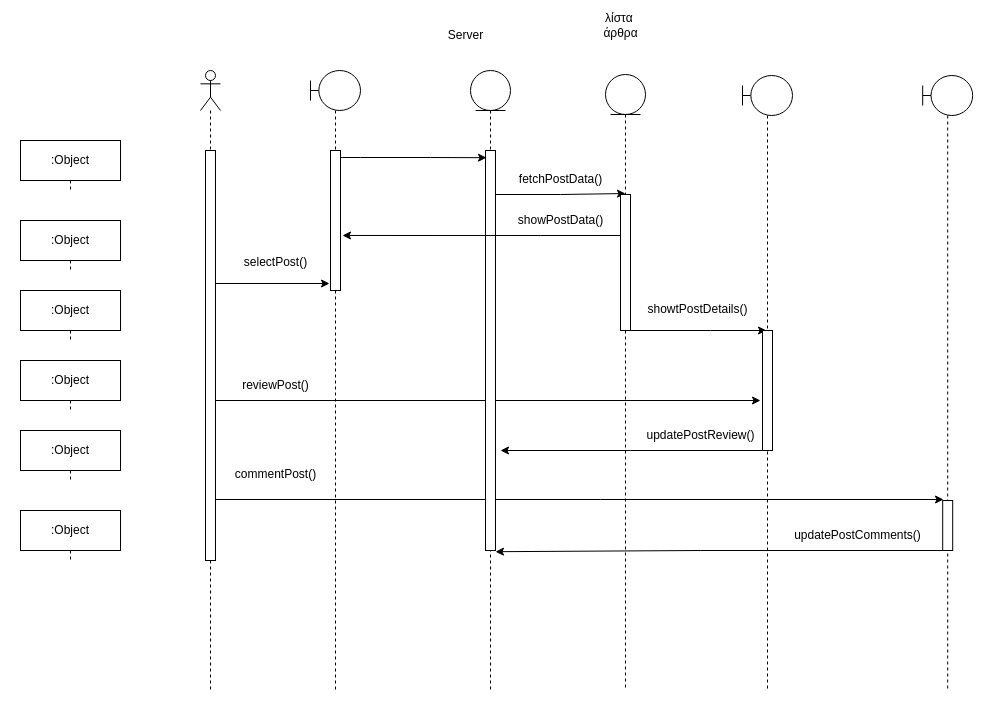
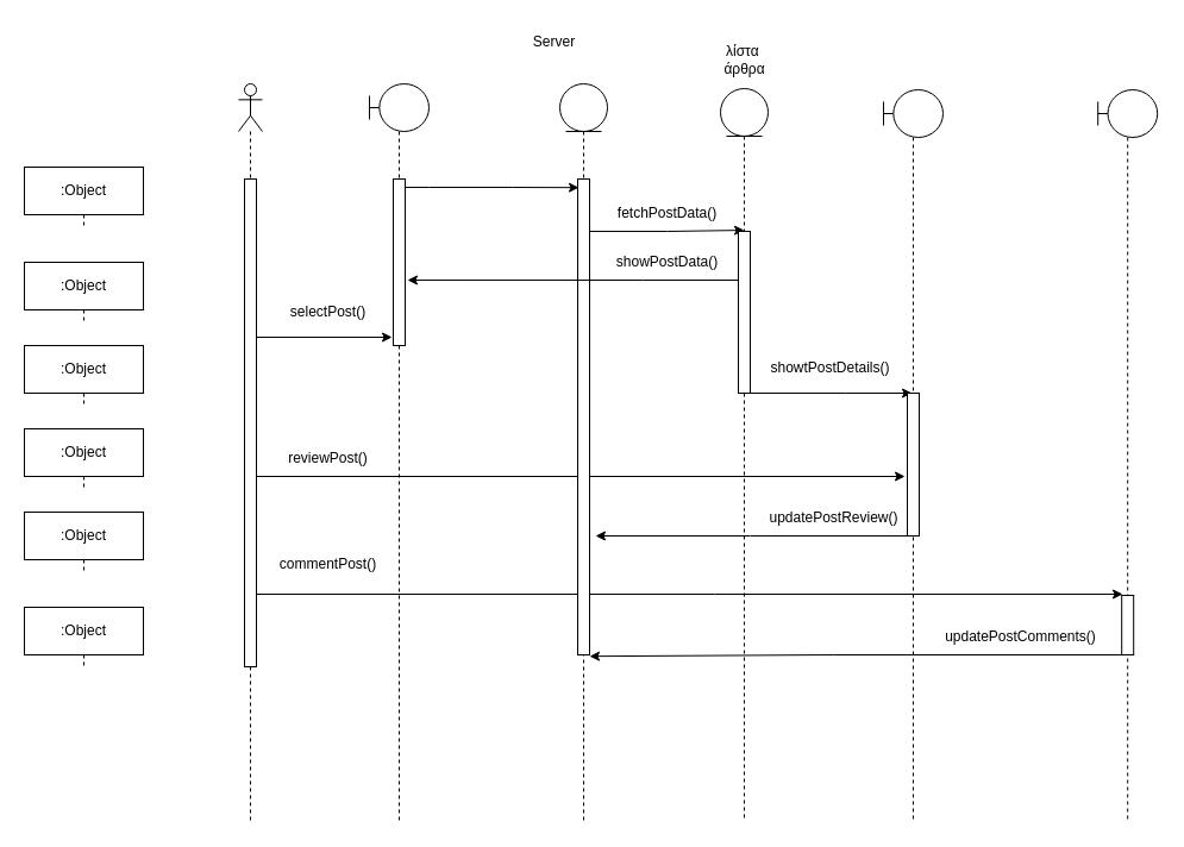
  <mxCell id="0" />
  <mxCell id="1" parent="0" />
  <mxCell id="2" value="" style="shape=umlLifeline;perimeter=lifelinePerimeter;whiteSpace=wrap;html=1;container=1;dropTarget=0;collapsible=0;recursiveResize=0;outlineConnect=0;portConstraint=eastwest;newEdgeStyle={&quot;edgeStyle&quot;:&quot;elbowEdgeStyle&quot;,&quot;elbow&quot;:&quot;vertical&quot;,&quot;curved&quot;:0,&quot;rounded&quot;:0};participant=umlBoundary;" vertex="1" parent="1"><mxGeometry x="922.19" y="75" width="50" height="615" as="geometry" /></mxCell>
  <mxCell id="3" value="" style="shape=umlLifeline;perimeter=lifelinePerimeter;whiteSpace=wrap;html=1;container=1;dropTarget=0;collapsible=0;recursiveResize=0;outlineConnect=0;portConstraint=eastwest;newEdgeStyle={&quot;edgeStyle&quot;:&quot;elbowEdgeStyle&quot;,&quot;elbow&quot;:&quot;vertical&quot;,&quot;curved&quot;:0,&quot;rounded&quot;:0};participant=umlBoundary;" vertex="1" parent="1"><mxGeometry x="310" y="70" width="50" height="620" as="geometry" /></mxCell>
  <mxCell id="4" value="" style="shape=umlLifeline;perimeter=lifelinePerimeter;whiteSpace=wrap;html=1;container=1;dropTarget=0;collapsible=0;recursiveResize=0;outlineConnect=0;portConstraint=eastwest;newEdgeStyle={&quot;edgeStyle&quot;:&quot;elbowEdgeStyle&quot;,&quot;elbow&quot;:&quot;vertical&quot;,&quot;curved&quot;:0,&quot;rounded&quot;:0};participant=umlBoundary;" vertex="1" parent="1"><mxGeometry x="742" y="75" width="50" height="615" as="geometry" /></mxCell>
  <mxCell id="5" value="" style="shape=umlLifeline;perimeter=lifelinePerimeter;whiteSpace=wrap;html=1;container=1;dropTarget=0;collapsible=0;recursiveResize=0;outlineConnect=0;portConstraint=eastwest;newEdgeStyle={&quot;edgeStyle&quot;:&quot;elbowEdgeStyle&quot;,&quot;elbow&quot;:&quot;vertical&quot;,&quot;curved&quot;:0,&quot;rounded&quot;:0};participant=umlEntity;" vertex="1" parent="1"><mxGeometry x="470" y="70" width="40" height="620" as="geometry" /></mxCell>
  <mxCell id="6" value="" style="shape=umlLifeline;perimeter=lifelinePerimeter;whiteSpace=wrap;html=1;container=1;dropTarget=0;collapsible=0;recursiveResize=0;outlineConnect=0;portConstraint=eastwest;newEdgeStyle={&quot;edgeStyle&quot;:&quot;elbowEdgeStyle&quot;,&quot;elbow&quot;:&quot;vertical&quot;,&quot;curved&quot;:0,&quot;rounded&quot;:0};participant=umlActor;" vertex="1" parent="1"><mxGeometry x="200" y="70" width="20" height="620" as="geometry" /></mxCell>
  <mxCell id="7" value="Server" style="text;html=1;align=center;verticalAlign=middle;resizable=0;points=[];autosize=1;strokeColor=none;fillColor=none;" vertex="1" parent="1"><mxGeometry x="435" y="20" width="60" height="30" as="geometry" /></mxCell>
  <mxCell id="8" value=":Object" style="shape=umlLifeline;perimeter=lifelinePerimeter;whiteSpace=wrap;html=1;container=1;collapsible=0;recursiveResize=0;outlineConnect=0;" vertex="1" parent="1"><mxGeometry x="20" y="360" width="100" height="50" as="geometry" /></mxCell>
  <mxCell id="9" value=":Object" style="shape=umlLifeline;perimeter=lifelinePerimeter;whiteSpace=wrap;html=1;container=1;collapsible=0;recursiveResize=0;outlineConnect=0;" vertex="1" parent="1"><mxGeometry x="20" y="430" width="100" height="50" as="geometry" /></mxCell>
  <mxCell id="10" value=":Object" style="shape=umlLifeline;perimeter=lifelinePerimeter;whiteSpace=wrap;html=1;container=1;collapsible=0;recursiveResize=0;outlineConnect=0;" vertex="1" parent="1"><mxGeometry x="20" y="510" width="100" height="50" as="geometry" /></mxCell>
  <mxCell id="11" value=":Object" style="shape=umlLifeline;perimeter=lifelinePerimeter;whiteSpace=wrap;html=1;container=1;collapsible=0;recursiveResize=0;outlineConnect=0;" vertex="1" parent="1"><mxGeometry x="20" y="140" width="100" height="50" as="geometry" /></mxCell>
  <mxCell id="12" value=":Object" style="shape=umlLifeline;perimeter=lifelinePerimeter;whiteSpace=wrap;html=1;container=1;collapsible=0;recursiveResize=0;outlineConnect=0;" vertex="1" parent="1"><mxGeometry x="20" y="220" width="100" height="50" as="geometry" /></mxCell>
  <mxCell id="13" value=":Object" style="shape=umlLifeline;perimeter=lifelinePerimeter;whiteSpace=wrap;html=1;container=1;collapsible=0;recursiveResize=0;outlineConnect=0;" vertex="1" parent="1"><mxGeometry x="20" y="290" width="100" height="50" as="geometry" /></mxCell>
  <mxCell id="14" value="" style="endArrow=classic;html=1;rounded=0;entryX=0.1;entryY=0.018;entryDx=0;entryDy=0;entryPerimeter=0;" edge="1" parent="1" target="34"><mxGeometry width="50" height="50" relative="1" as="geometry"><mxPoint x="334.5" y="157" as="sourcePoint" /><mxPoint x="489.5" y="157" as="targetPoint" /><Array as="points"><mxPoint x="360" y="157" /><mxPoint x="430" y="157" /></Array></mxGeometry></mxCell>
  <mxCell id="15" value="" style="endArrow=classic;html=1;rounded=0;entryX=-0.1;entryY=0.95;entryDx=0;entryDy=0;entryPerimeter=0;" edge="1" parent="1" target="32"><mxGeometry width="50" height="50" relative="1" as="geometry"><mxPoint x="209.5" y="283" as="sourcePoint" /><mxPoint x="335" y="283" as="targetPoint" /><Array as="points"><mxPoint x="240.5" y="283" /><mxPoint x="310.5" y="283" /></Array></mxGeometry></mxCell>
  <mxCell id="16" value="selectPost()" style="text;html=1;align=center;verticalAlign=middle;resizable=0;points=[];autosize=1;strokeColor=none;fillColor=none;" vertex="1" parent="1"><mxGeometry x="230" y="247" width="90" height="30" as="geometry" /></mxCell>
  <mxCell id="17" value="" style="shape=umlLifeline;perimeter=lifelinePerimeter;whiteSpace=wrap;html=1;container=1;dropTarget=0;collapsible=0;recursiveResize=0;outlineConnect=0;portConstraint=eastwest;newEdgeStyle={&quot;edgeStyle&quot;:&quot;elbowEdgeStyle&quot;,&quot;elbow&quot;:&quot;vertical&quot;,&quot;curved&quot;:0,&quot;rounded&quot;:0};participant=umlEntity;" vertex="1" parent="1"><mxGeometry x="605" y="74" width="40" height="616" as="geometry" /></mxCell>
- <mxCell id="18" value="λίστα&amp;nbsp;&lt;br&gt;άρθρα" style="text;html=1;align=center;verticalAlign=middle;resizable=0;points=[];autosize=1;strokeColor=none;fillColor=none;" vertex="1" parent="1"><mxGeometry x="590" y="5" width="60" height="40" as="geometry" /></mxCell>
+ <mxCell id="18" value="λίστα&amp;nbsp;&lt;br&gt;άρθρα" style="text;html=1;align=center;verticalAlign=middle;resizable=0;points=[];autosize=1;strokeColor=none;fillColor=none;" vertex="1" parent="1"><mxGeometry x="595" y="30" width="60" height="40" as="geometry" /></mxCell>
  <mxCell id="19" value="fetchPostData()" style="text;html=1;align=center;verticalAlign=middle;resizable=0;points=[];autosize=1;strokeColor=none;fillColor=none;" vertex="1" parent="1"><mxGeometry x="505" y="164" width="110" height="30" as="geometry" /></mxCell>
  <mxCell id="20" value="" style="endArrow=classic;html=1;rounded=0;entryX=0.5;entryY=-0.007;entryDx=0;entryDy=0;entryPerimeter=0;" edge="1" parent="1" target="37"><mxGeometry width="50" height="50" relative="1" as="geometry"><mxPoint x="489.5" y="194" as="sourcePoint" /><mxPoint x="624.5" y="194" as="targetPoint" /><Array as="points"><mxPoint x="560" y="194" /></Array></mxGeometry></mxCell>
  <mxCell id="21" value="showPostData()" style="text;html=1;align=center;verticalAlign=middle;resizable=0;points=[];autosize=1;strokeColor=none;fillColor=none;" vertex="1" parent="1"><mxGeometry x="505" y="205" width="110" height="30" as="geometry" /></mxCell>
  <mxCell id="22" value="showtPostDetails()" style="text;html=1;align=center;verticalAlign=middle;resizable=0;points=[];autosize=1;strokeColor=none;fillColor=none;" vertex="1" parent="1"><mxGeometry x="637" y="294" width="120" height="30" as="geometry" /></mxCell>
  <mxCell id="23" value="" style="endArrow=classic;html=1;rounded=0;" edge="1" parent="1" source="6"><mxGeometry width="50" height="50" relative="1" as="geometry"><mxPoint x="710" y="400" as="sourcePoint" /><mxPoint x="760" y="400" as="targetPoint" /><Array as="points"><mxPoint x="490" y="400" /></Array></mxGeometry></mxCell>
  <mxCell id="24" value="reviewPost()" style="text;html=1;align=center;verticalAlign=middle;resizable=0;points=[];autosize=1;strokeColor=none;fillColor=none;" vertex="1" parent="1"><mxGeometry x="230" y="370" width="90" height="30" as="geometry" /></mxCell>
  <mxCell id="25" value="" style="endArrow=classic;html=1;rounded=0;" edge="1" parent="1" source="4"><mxGeometry width="50" height="50" relative="1" as="geometry"><mxPoint x="710" y="400" as="sourcePoint" /><mxPoint x="500" y="450" as="targetPoint" /><Array as="points"><mxPoint x="630" y="450" /></Array></mxGeometry></mxCell>
  <mxCell id="26" value="updatePostReview()" style="text;html=1;align=center;verticalAlign=middle;resizable=0;points=[];autosize=1;strokeColor=none;fillColor=none;" vertex="1" parent="1"><mxGeometry x="635" y="420" width="130" height="30" as="geometry" /></mxCell>
  <mxCell id="27" value="" style="endArrow=classic;html=1;rounded=0;entryX=0.081;entryY=-0.02;entryDx=0;entryDy=0;entryPerimeter=0;" edge="1" parent="1" target="39"><mxGeometry width="50" height="50" relative="1" as="geometry"><mxPoint x="209.5" y="499" as="sourcePoint" /><mxPoint x="880" y="500" as="targetPoint" /><Array as="points"><mxPoint x="600" y="499" /></Array></mxGeometry></mxCell>
  <mxCell id="28" value="commentPost()" style="text;html=1;align=center;verticalAlign=middle;resizable=0;points=[];autosize=1;strokeColor=none;fillColor=none;" vertex="1" parent="1"><mxGeometry x="225" y="459" width="100" height="30" as="geometry" /></mxCell>
  <mxCell id="29" value="" style="endArrow=classic;html=1;rounded=0;entryX=1;entryY=1.003;entryDx=0;entryDy=0;entryPerimeter=0;" edge="1" parent="1" source="2" target="34"><mxGeometry width="50" height="50" relative="1" as="geometry"><mxPoint x="710" y="400" as="sourcePoint" /><mxPoint x="760" y="350" as="targetPoint" /><Array as="points"><mxPoint x="700" y="550" /></Array></mxGeometry></mxCell>
  <mxCell id="30" value="updatePostComments()" style="text;html=1;align=center;verticalAlign=middle;resizable=0;points=[];autosize=1;strokeColor=none;fillColor=none;" vertex="1" parent="1"><mxGeometry x="782.19" y="520" width="150" height="30" as="geometry" /></mxCell>
  <mxCell id="31" value="" style="html=1;points=[];perimeter=orthogonalPerimeter;fontSize=11;" vertex="1" parent="1"><mxGeometry x="205" y="150" width="10" height="410" as="geometry" /></mxCell>
  <mxCell id="32" value="" style="html=1;points=[];perimeter=orthogonalPerimeter;fontSize=11;" vertex="1" parent="1"><mxGeometry x="330" y="150" width="10" height="140" as="geometry" /></mxCell>
  <mxCell id="33" value="" style="endArrow=classic;html=1;rounded=0;entryX=0.4;entryY=0;entryDx=0;entryDy=0;entryPerimeter=0;" edge="1" parent="1" source="37" target="38"><mxGeometry width="50" height="50" relative="1" as="geometry"><mxPoint x="710" y="390" as="sourcePoint" /><mxPoint x="750" y="330" as="targetPoint" /><Array as="points"><mxPoint x="710" y="330" /></Array></mxGeometry></mxCell>
  <mxCell id="34" value="" style="html=1;points=[];perimeter=orthogonalPerimeter;fontSize=11;" vertex="1" parent="1"><mxGeometry x="485" y="150" width="10" height="400" as="geometry" /></mxCell>
  <mxCell id="35" value="" style="endArrow=classic;html=1;rounded=0;entryX=1.2;entryY=0.607;entryDx=0;entryDy=0;entryPerimeter=0;" edge="1" parent="1" target="32"><mxGeometry width="50" height="50" relative="1" as="geometry"><mxPoint x="624.5" y="235" as="sourcePoint" /><mxPoint x="360" y="235" as="targetPoint" /><Array as="points"><mxPoint x="540" y="235" /></Array></mxGeometry></mxCell>
  <mxCell id="36" value="" style="endArrow=classic;html=1;rounded=0;" edge="1" parent="1" source="17" target="37"><mxGeometry width="50" height="50" relative="1" as="geometry"><mxPoint x="625" y="330" as="sourcePoint" /><mxPoint x="767" y="330" as="targetPoint" /><Array as="points" /></mxGeometry></mxCell>
  <mxCell id="37" value="" style="html=1;points=[];perimeter=orthogonalPerimeter;fontSize=11;" vertex="1" parent="1"><mxGeometry x="620" y="194" width="10" height="136" as="geometry" /></mxCell>
  <mxCell id="38" value="" style="html=1;points=[];perimeter=orthogonalPerimeter;fontSize=11;" vertex="1" parent="1"><mxGeometry x="762" y="330" width="10" height="120" as="geometry" /></mxCell>
  <mxCell id="39" value="" style="html=1;points=[];perimeter=orthogonalPerimeter;fontSize=11;" vertex="1" parent="1"><mxGeometry x="942.19" y="500" width="10" height="50" as="geometry" /></mxCell>
